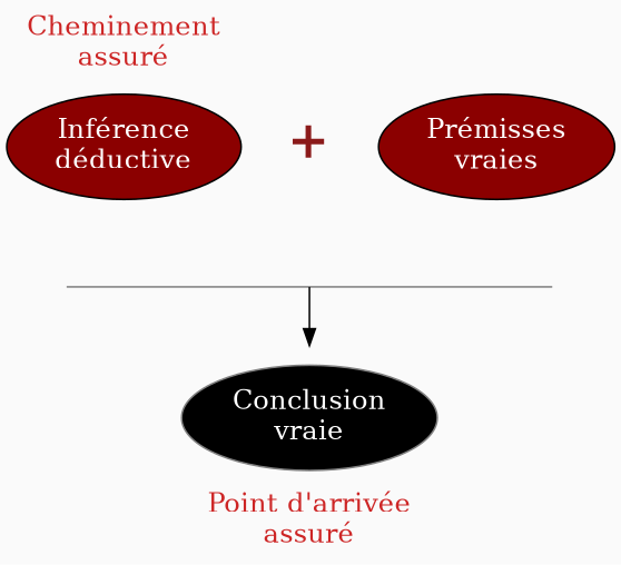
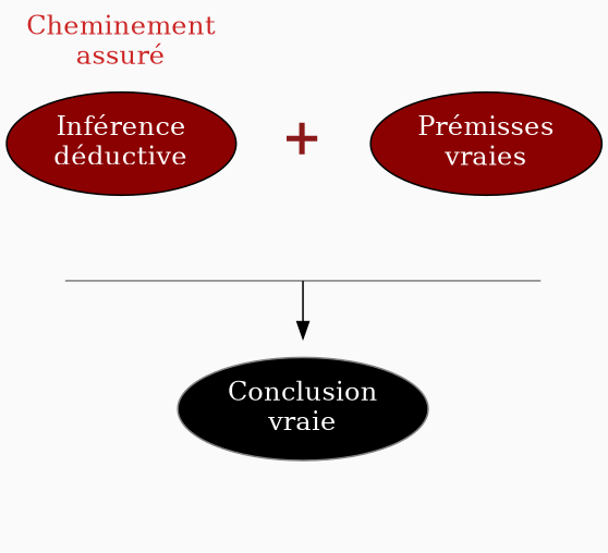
  digraph {
    bgcolor=grey98
    nodesep=0.2
    ranksep=0.1
    splines=true
    style=filled
    node [fillcolor=grey98 fontcolor=white fontsize=16 shape=oval style=filled color=grey50]
    edge [minlen=1 style=invis]
    n1 [fillcolor=red4 label="Inférence\ndéductive" color=""]
    n2 [fontcolor=firebrick4 fontsize=30 label=<<b>+</b>> shape=plaintext style="filled, rounded"]
    n3 [fillcolor=red4 label="Prémisses\nvraies" color=""]
    line [fillcolor=black fontcolor=grey98 height=0 shape=underline width=4 style=""]
    vide1 [fillcolor=black shape=point style=invis]
    n6 [fillcolor=black label="Conclusion\nvraie"]
-   n7 [fontcolor=firebrick3 label="Point d'arrivée\nassuré" shape=plaintext style="filled, rounded"]
    n8 [fontcolor=firebrick3 label="Cheminement\nassuré" shape=plaintext style="filled, rounded"]
    subgraph sub_1 {
      rank=same
      n1
      n2
      n3
    }
    n1 -> n2 [minlen=0]
    n2 -> n3 [minlen=0]
    n2 -> line [minlen=3]
    line -> vide1 [minlen=4 style=""]
    vide1 -> n6
-   n6 -> n7
    n8 -> n1
  }
